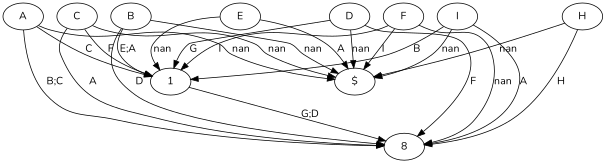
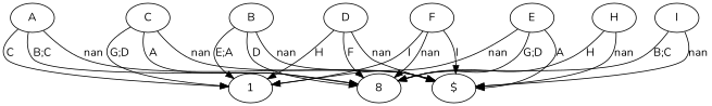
  digraph {
    fontname=Nunito
    node [fontname=Nunito]
    edge [fontname=Nunito]
    n1 [label=8]
    A
    1
    "$"
    C
    B
    D
    F
    E
    H
    I
    A -> n1 [label="B;C"]
    A -> 1 [label=C]
    A -> "$" [label=nan]
    C -> n1 [label=A]
-   C -> 1 [label=F]
+   C -> 1 [label="G;D"]
    C -> "$" [label=nan]
    B -> n1 [label=D]
    B -> 1 [label="E;A"]
    B -> "$" [label=nan]
    D -> n1 [label=F]
-   D -> 1 [label=G]
+   D -> 1 [label=H]
    D -> "$" [label=nan]
    F -> n1 [label=nan]
    F -> 1 [label=I]
    F -> "$" [label=I]
-   1 -> n1 [label="G;D"]
+   E -> n1 [label="G;D"]
    E -> 1 [label=nan]
    E -> "$" [label=A]
    H -> n1 [label=H]
    H -> "$" [label=nan]
-   I -> n1 [label=A]
-   I -> 1 [label=B]
+   I -> n1 [label="B;C"]
    I -> "$" [label=nan]
  }
